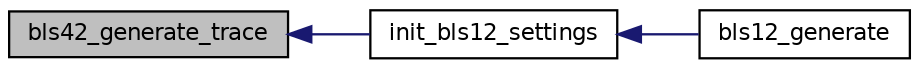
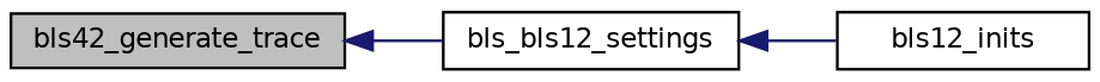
  digraph {
    rankdir=LR
    node [color=black fillcolor=white fontname=Helvetica fontsize=10 shape=record style=filled]
    edge [color=midnightblue dir=back fontname=Helvetica fontsize=10 labelfontname=Helvetica labelfontsize=10 style=solid]
    n1 [fillcolor=grey75 fontcolor=black height=0.2 label=bls42_generate_trace width=0.4]
-   n2 [height=0.2 label=init_bls12_settings width=0.4]
-   n3 [height=0.2 label=bls12_generate width=0.4]
+   n2 [height=0.2 label=bls_bls12_settings width=0.4]
+   n3 [height=0.2 label=bls12_inits width=0.4]
    n1 -> n2
    n2 -> n3
  }
